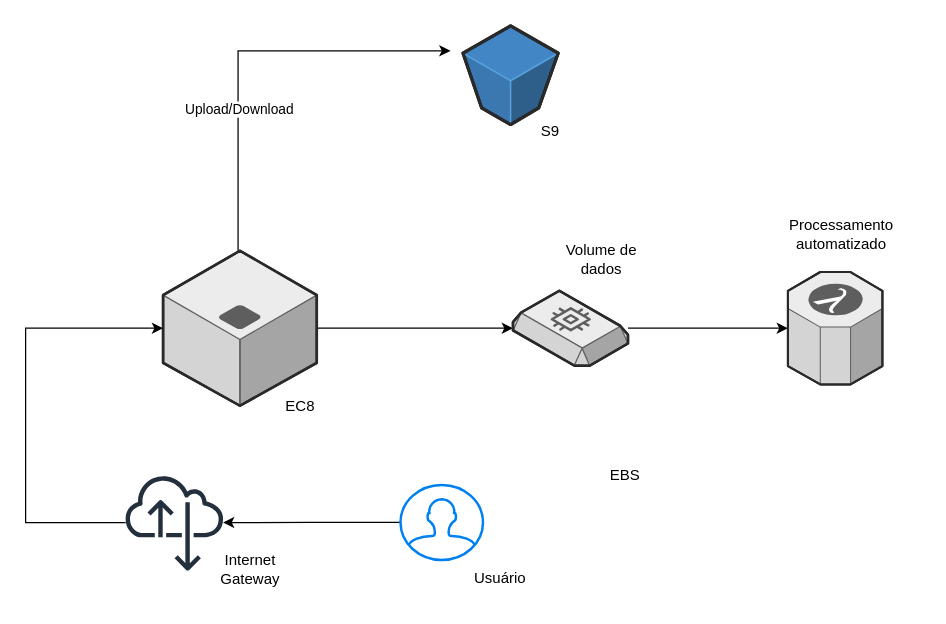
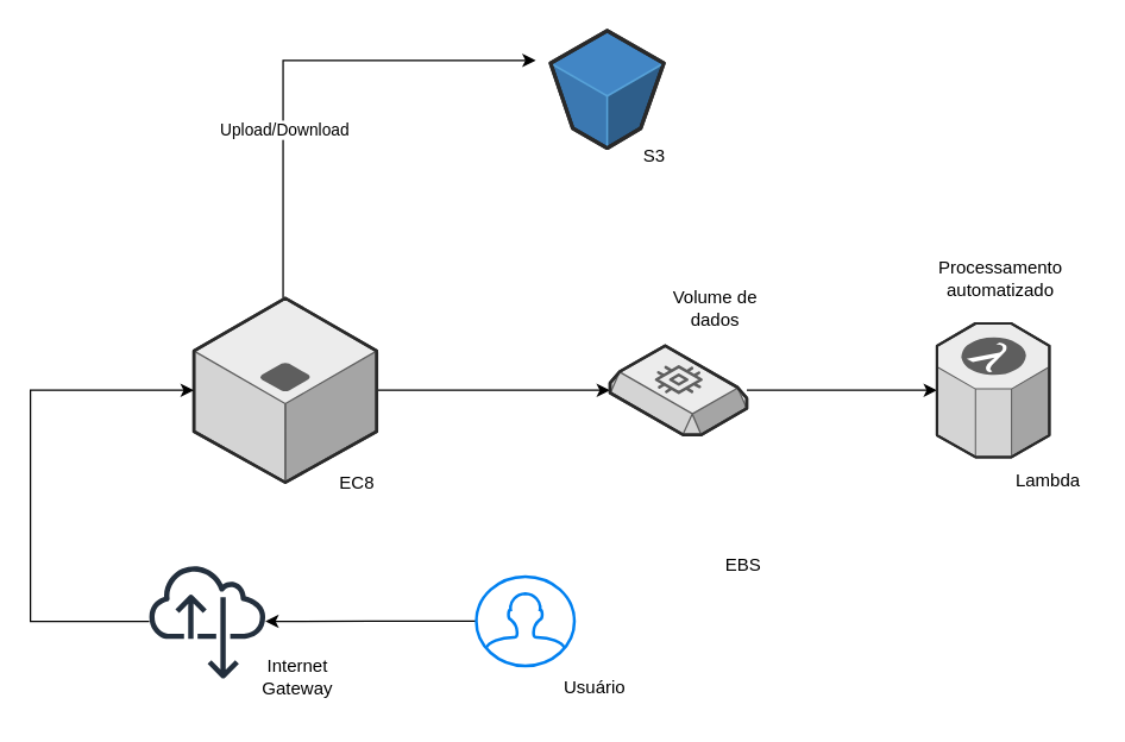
  <mxCell id="0" />
  <mxCell id="1" parent="0" />
  <mxCell id="2" style="edgeStyle=orthogonalEdgeStyle;rounded=0;orthogonalLoop=1;jettySize=auto;html=1;" edge="1" parent="1" source="5" target="7"><mxGeometry relative="1" as="geometry" /></mxCell>
  <mxCell id="3" style="edgeStyle=orthogonalEdgeStyle;rounded=0;orthogonalLoop=1;jettySize=auto;html=1;" edge="1" parent="1" source="5"><mxGeometry relative="1" as="geometry"><mxPoint x="360" y="40" as="targetPoint" /><Array as="points"><mxPoint x="190" y="40" /></Array></mxGeometry></mxCell>
  <mxCell id="4" value="Upload/Download" style="edgeLabel;html=1;align=center;verticalAlign=middle;resizable=0;points=[];" vertex="1" connectable="0" parent="3"><mxGeometry x="-0.309" relative="1" as="geometry"><mxPoint as="offset" /></mxGeometry></mxCell>
  <mxCell id="5" value="" style="verticalLabelPosition=bottom;html=1;verticalAlign=top;strokeWidth=1;align=center;outlineConnect=0;dashed=0;outlineConnect=0;shape=mxgraph.aws3d.application_server;fillColor=#ECECEC;strokeColor=#5E5E5E;aspect=fixed;strokeColor2=#292929;" vertex="1" parent="1"><mxGeometry x="130" y="200" width="123" height="124" as="geometry" /></mxCell>
  <mxCell id="6" style="edgeStyle=orthogonalEdgeStyle;rounded=0;orthogonalLoop=1;jettySize=auto;html=1;" edge="1" parent="1" source="7" target="13"><mxGeometry relative="1" as="geometry" /></mxCell>
  <mxCell id="7" value="" style="verticalLabelPosition=bottom;html=1;verticalAlign=top;strokeWidth=1;align=center;outlineConnect=0;dashed=0;outlineConnect=0;shape=mxgraph.aws3d.ebs2;fillColor=#ECECEC;strokeColor=#5E5E5E;aspect=fixed;strokeColor2=#292929;" vertex="1" parent="1"><mxGeometry x="410" y="232" width="92" height="60" as="geometry" /></mxCell>
  <mxCell id="8" style="edgeStyle=orthogonalEdgeStyle;rounded=0;orthogonalLoop=1;jettySize=auto;html=1;" edge="1" parent="1" source="9" target="11"><mxGeometry relative="1" as="geometry" /></mxCell>
  <mxCell id="9" value="" style="html=1;verticalLabelPosition=bottom;align=center;labelBackgroundColor=#ffffff;verticalAlign=top;strokeWidth=2;strokeColor=#0080F0;shadow=0;dashed=0;shape=mxgraph.ios7.icons.user;" vertex="1" parent="1"><mxGeometry x="320" y="387.4" width="66" height="60" as="geometry" /></mxCell>
  <mxCell id="10" style="edgeStyle=orthogonalEdgeStyle;rounded=0;orthogonalLoop=1;jettySize=auto;html=1;" edge="1" parent="1" source="11" target="5"><mxGeometry relative="1" as="geometry"><Array as="points"><mxPoint x="20" y="418" /><mxPoint x="20" y="262" /></Array></mxGeometry></mxCell>
  <mxCell id="11" value="" style="sketch=0;outlineConnect=0;fontColor=#232F3E;gradientColor=none;fillColor=#232F3D;strokeColor=none;dashed=0;verticalLabelPosition=bottom;verticalAlign=top;align=center;html=1;fontSize=12;fontStyle=0;aspect=fixed;pointerEvents=1;shape=mxgraph.aws4.internet_alt22;" vertex="1" parent="1"><mxGeometry x="100" y="378.4" width="78" height="78" as="geometry" /></mxCell>
  <mxCell id="12" value="" style="verticalLabelPosition=bottom;html=1;verticalAlign=top;strokeWidth=1;align=center;outlineConnect=0;dashed=0;outlineConnect=0;shape=mxgraph.aws3d.s3Bucket;fillColor=#4286c5;strokeColor=#57A2D8;aspect=fixed;strokeColor2=#292929;" vertex="1" parent="1"><mxGeometry x="370" y="20" width="76.15" height="79" as="geometry" /></mxCell>
  <mxCell id="13" value="" style="verticalLabelPosition=bottom;html=1;verticalAlign=top;strokeWidth=1;align=center;outlineConnect=0;dashed=0;outlineConnect=0;shape=mxgraph.aws3d.lambda;fillColor=#ECECEC;strokeColor=#5E5E5E;aspect=fixed;strokeColor2=#292929;strokeColor3=#ffffff;" vertex="1" parent="1"><mxGeometry x="630" y="217" width="75.62" height="90" as="geometry" /></mxCell>
  <mxCell id="14" value="EC8" style="text;html=1;whiteSpace=wrap;strokeColor=none;fillColor=none;align=center;verticalAlign=middle;rounded=0;" vertex="1" parent="1"><mxGeometry x="210" y="310" width="60" height="30" as="geometry" /></mxCell>
  <mxCell id="15" value="EBS" style="text;html=1;whiteSpace=wrap;strokeColor=none;fillColor=none;align=center;verticalAlign=middle;rounded=0;" vertex="1" parent="1"><mxGeometry x="470" y="365" width="60" height="30" as="geometry" /></mxCell>
- <mxCell id="17" value="S9" style="text;html=1;whiteSpace=wrap;strokeColor=none;fillColor=none;align=center;verticalAlign=middle;rounded=0;" vertex="1" parent="1"><mxGeometry x="410" y="90" width="60" height="30" as="geometry" /></mxCell>
+ <mxCell id="16" value="Lambda" style="text;html=1;whiteSpace=wrap;strokeColor=none;fillColor=none;align=center;verticalAlign=middle;rounded=0;" vertex="1" parent="1"><mxGeometry x="675" y="308" width="60" height="30" as="geometry" /></mxCell>
+ <mxCell id="17" value="S3" style="text;html=1;whiteSpace=wrap;strokeColor=none;fillColor=none;align=center;verticalAlign=middle;rounded=0;" vertex="1" parent="1"><mxGeometry x="410" y="90" width="60" height="30" as="geometry" /></mxCell>
  <mxCell id="18" value="Internet Gateway" style="text;html=1;whiteSpace=wrap;strokeColor=none;fillColor=none;align=center;verticalAlign=middle;rounded=0;" vertex="1" parent="1"><mxGeometry x="170" y="440" width="60" height="30" as="geometry" /></mxCell>
  <mxCell id="19" value="Usuário" style="text;html=1;whiteSpace=wrap;strokeColor=none;fillColor=none;align=center;verticalAlign=middle;rounded=0;" vertex="1" parent="1"><mxGeometry x="370" y="447" width="60" height="30" as="geometry" /></mxCell>
  <mxCell id="20" value="Volume de dados" style="text;html=1;whiteSpace=wrap;strokeColor=none;fillColor=none;align=center;verticalAlign=middle;rounded=0;" vertex="1" parent="1"><mxGeometry x="451" y="192" width="60" height="30" as="geometry" /></mxCell>
  <mxCell id="21" value="Processamento automatizado" style="text;html=1;whiteSpace=wrap;strokeColor=none;fillColor=none;align=center;verticalAlign=middle;rounded=0;" vertex="1" parent="1"><mxGeometry x="643" y="172" width="60" height="30" as="geometry" /></mxCell>
